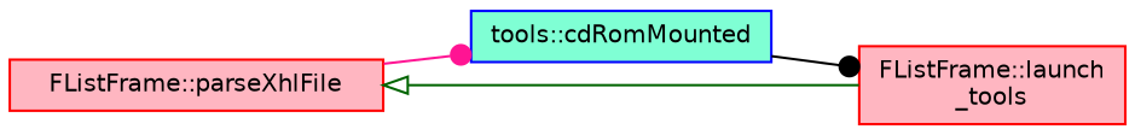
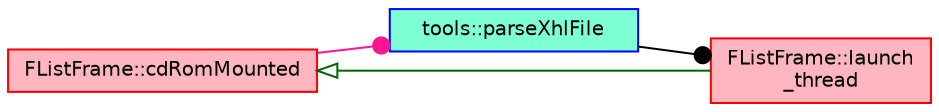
  digraph {
    rankdir=LR
    node [color=red fillcolor=lightpink fontname=Helvetica fontsize=10 shape=record style=filled]
    edge [arrowhead=dot fontname=Helvetica fontsize=10 labelfontname=Helvetica labelfontsize=10 style=solid]
-   n1 [fontcolor=black height=0.2 label="FListFrame::parseXhlFile" width=0.4]
-   n2 [color=blue fillcolor=aquamarine height=0.2 label="tools::cdRomMounted" width=0.4]
-   n3 [height=0.2 label="FListFrame::launch\l_tools" width=0.4]
+   n1 [fontcolor=black height=0.2 label="FListFrame::cdRomMounted" width=0.4]
+   n2 [color=blue fillcolor=aquamarine height=0.2 label="tools::parseXhlFile" width=0.4]
+   n3 [height=0.2 label="FListFrame::launch\l_thread" width=0.4]
    n1 -> n2 [color=deeppink]
    n2 -> n3 [color=black]
    n3 -> n1 [arrowhead=onormal color=darkgreen]
  }
